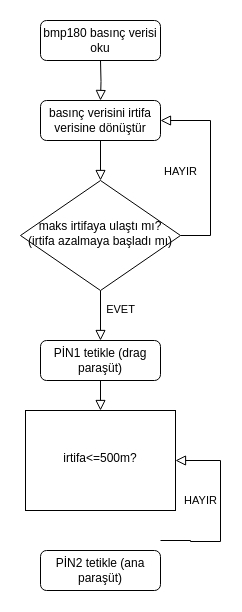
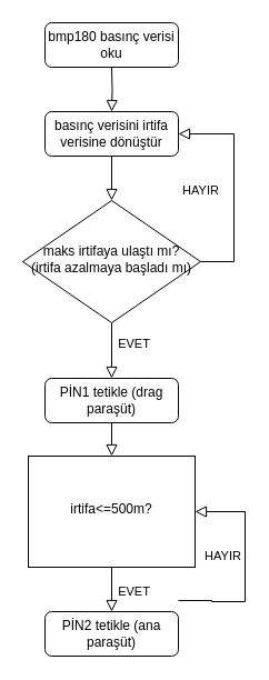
  <mxCell id="0" />
  <mxCell id="1" parent="0" />
  <mxCell id="2" value="bmp180 basınç verisi oku" style="rounded=1;whiteSpace=wrap;html=1;fontSize=12;glass=0;strokeWidth=1;shadow=0;" vertex="1" parent="1"><mxGeometry x="40" y="20" width="120" height="40" as="geometry" /></mxCell>
  <mxCell id="3" value="EVET" style="rounded=0;html=1;jettySize=auto;orthogonalLoop=1;fontSize=11;endArrow=block;endFill=0;endSize=8;strokeWidth=1;shadow=0;labelBackgroundColor=none;edgeStyle=orthogonalEdgeStyle;entryX=0.5;entryY=0;entryDx=0;entryDy=0;" edge="1" parent="1" source="5" target="11"><mxGeometry x="-0.255" y="20" relative="1" as="geometry"><mxPoint as="offset" /><mxPoint x="100" y="310" as="targetPoint" /></mxGeometry></mxCell>
  <mxCell id="4" value="HAYIR" style="edgeStyle=orthogonalEdgeStyle;rounded=0;html=1;jettySize=auto;orthogonalLoop=1;fontSize=11;endArrow=block;endFill=0;endSize=8;strokeWidth=1;shadow=0;labelBackgroundColor=none;entryX=1;entryY=0.5;entryDx=0;entryDy=0;exitX=1;exitY=0.5;exitDx=0;exitDy=0;" edge="1" parent="1" source="5" target="8"><mxGeometry x="-0.038" y="30" relative="1" as="geometry"><mxPoint as="offset" /><mxPoint x="210" y="220" as="targetPoint" /><Array as="points"><mxPoint x="210" y="235" /><mxPoint x="210" y="120" /></Array></mxGeometry></mxCell>
  <mxCell id="5" value="maks irtifaya ulaştı mı? (irtifa azalmaya başladı mı)" style="rhombus;whiteSpace=wrap;html=1;shadow=0;fontFamily=Helvetica;fontSize=12;align=center;strokeWidth=1;spacing=6;spacingTop=-4;" vertex="1" parent="1"><mxGeometry x="20" y="180" width="160" height="110" as="geometry" /></mxCell>
+ <mxCell id="6" value="EVET" style="rounded=0;html=1;jettySize=auto;orthogonalLoop=1;fontSize=11;endArrow=block;endFill=0;endSize=8;strokeWidth=1;shadow=0;labelBackgroundColor=none;edgeStyle=orthogonalEdgeStyle;exitX=0.5;exitY=1;exitDx=0;exitDy=0;" edge="1" parent="1" source="12" target="7"><mxGeometry x="0.091" y="20" relative="1" as="geometry"><mxPoint as="offset" /><mxPoint x="100" y="420" as="sourcePoint" /></mxGeometry></mxCell>
  <mxCell id="7" value="PİN2 tetikle (ana paraşüt)" style="rounded=1;whiteSpace=wrap;html=1;fontSize=12;glass=0;strokeWidth=1;shadow=0;" vertex="1" parent="1"><mxGeometry x="40" y="550" width="120" height="40" as="geometry" /></mxCell>
  <mxCell id="8" value="basınç verisini irtifa verisine dönüştür" style="rounded=1;whiteSpace=wrap;html=1;fontSize=12;glass=0;strokeWidth=1;shadow=0;" vertex="1" parent="1"><mxGeometry x="40" y="100" width="120" height="40" as="geometry" /></mxCell>
  <mxCell id="9" value="" style="rounded=0;html=1;jettySize=auto;orthogonalLoop=1;fontSize=11;endArrow=block;endFill=0;endSize=8;strokeWidth=1;shadow=0;labelBackgroundColor=none;edgeStyle=orthogonalEdgeStyle;entryX=0.5;entryY=0;entryDx=0;entryDy=0;" edge="1" parent="1" target="5"><mxGeometry x="0.333" y="20" relative="1" as="geometry"><mxPoint as="offset" /><mxPoint x="99.5" y="140" as="sourcePoint" /><mxPoint x="100" y="180" as="targetPoint" /><Array as="points"><mxPoint x="100" y="180" /></Array></mxGeometry></mxCell>
  <mxCell id="10" value="" style="rounded=0;html=1;jettySize=auto;orthogonalLoop=1;fontSize=11;endArrow=block;endFill=0;endSize=8;strokeWidth=1;shadow=0;labelBackgroundColor=none;edgeStyle=orthogonalEdgeStyle;entryX=0.5;entryY=0;entryDx=0;entryDy=0;exitX=0.5;exitY=1;exitDx=0;exitDy=0;" edge="1" parent="1" target="8"><mxGeometry x="0.333" y="20" relative="1" as="geometry"><mxPoint as="offset" /><mxPoint x="100" y="60" as="sourcePoint" /><mxPoint x="100.22" y="90" as="targetPoint" /><Array as="points" /></mxGeometry></mxCell>
  <mxCell id="11" value="PİN1 tetikle (drag paraşüt)" style="rounded=1;whiteSpace=wrap;html=1;fontSize=12;glass=0;strokeWidth=1;shadow=0;" vertex="1" parent="1"><mxGeometry x="40" y="340" width="120" height="40" as="geometry" /></mxCell>
  <mxCell id="12" value="irtifa&amp;lt;=500m?" style="whiteSpace=wrap;html=1;shadow=0;fontFamily=Helvetica;fontSize=12;align=center;strokeWidth=1;spacing=6;spacingTop=-4;rounded=0;" vertex="1" parent="1"><mxGeometry x="25" y="410" width="150" height="100" as="geometry" /></mxCell>
  <mxCell id="13" value="" style="rounded=0;html=1;jettySize=auto;orthogonalLoop=1;fontSize=11;endArrow=block;endFill=0;endSize=8;strokeWidth=1;shadow=0;labelBackgroundColor=none;edgeStyle=orthogonalEdgeStyle;entryX=0.5;entryY=0;entryDx=0;entryDy=0;" edge="1" parent="1" target="12"><mxGeometry x="0.333" y="20" relative="1" as="geometry"><mxPoint as="offset" /><mxPoint x="100" y="380" as="sourcePoint" /><mxPoint x="99.58" y="390" as="targetPoint" /><Array as="points" /></mxGeometry></mxCell>
  <mxCell id="14" value="HAYIR" style="edgeStyle=orthogonalEdgeStyle;rounded=0;html=1;jettySize=auto;orthogonalLoop=1;fontSize=11;endArrow=block;endFill=0;endSize=8;strokeWidth=1;shadow=0;labelBackgroundColor=none;entryX=1;entryY=0.5;entryDx=0;entryDy=0;" edge="1" parent="1" target="12"><mxGeometry x="0.086" y="20" relative="1" as="geometry"><mxPoint as="offset" /><mxPoint x="160" y="540" as="sourcePoint" /><mxPoint x="170" y="440" as="targetPoint" /><Array as="points"><mxPoint x="190" y="540" /><mxPoint x="220" y="541" /><mxPoint x="220" y="460" /></Array></mxGeometry></mxCell>
